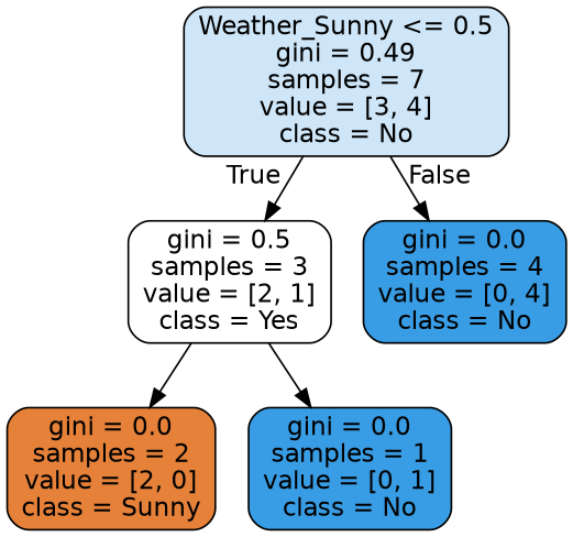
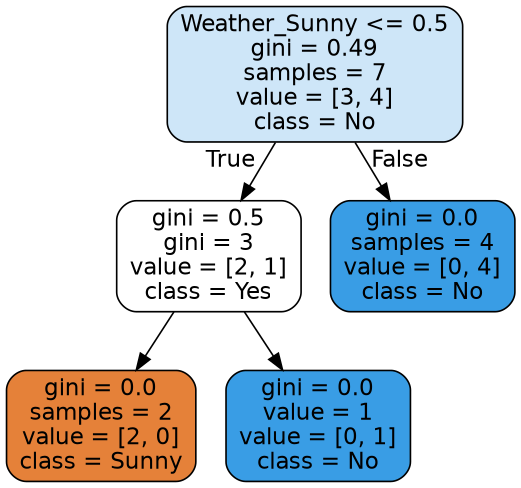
  digraph {
    node [color=black fillcolor="#399de5" fontname=helvetica shape=box style="filled, rounded"]
    edge [fontname=helvetica]
    n1 [fillcolor="#cee6f8" label="Weather_Sunny <= 0.5\ngini = 0.49\nsamples = 7\nvalue = [3, 4]\nclass = No"]
-   n2 [fillcolor="#ffffff" label="gini = 0.5\nsamples = 3\nvalue = [2, 1]\nclass = Yes"]
+   n2 [fillcolor="#ffffff" label="gini = 0.5\ngini = 3\nvalue = [2, 1]\nclass = Yes"]
    n3 [label="gini = 0.0\nsamples = 4\nvalue = [0, 4]\nclass = No"]
    n4 [fillcolor="#e58139" label="gini = 0.0\nsamples = 2\nvalue = [2, 0]\nclass = Sunny"]
-   n5 [label="gini = 0.0\nsamples = 1\nvalue = [0, 1]\nclass = No"]
+   n5 [label="gini = 0.0\nvalue = 1\nvalue = [0, 1]\nclass = No"]
    n1 -> n2 [headlabel=True labelangle=45 labeldistance=2.5]
    n1 -> n3 [headlabel=False labelangle=-45 labeldistance=2.5]
    n2 -> n4
    n2 -> n5
  }
